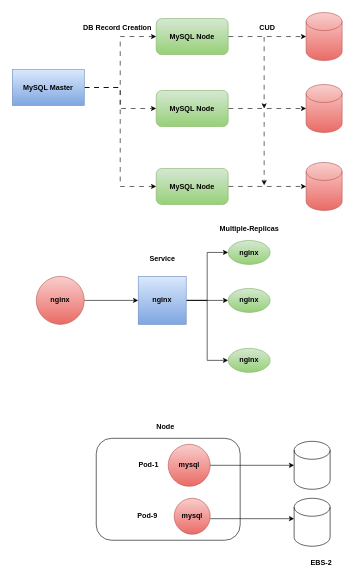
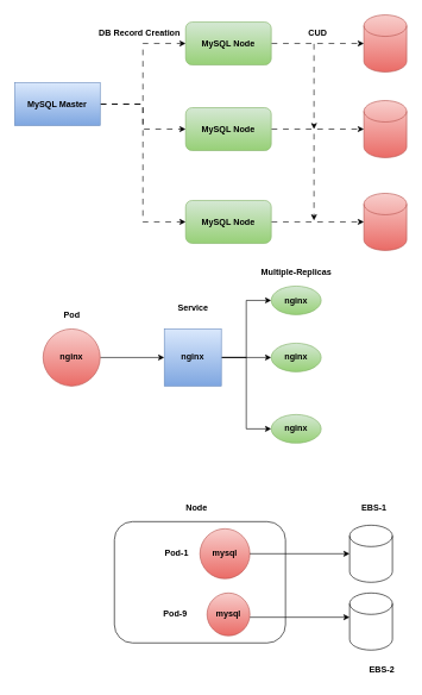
  <mxCell id="0" />
  <mxCell id="1" parent="0" />
  <mxCell id="2" style="edgeStyle=orthogonalEdgeStyle;rounded=0;orthogonalLoop=1;jettySize=auto;html=1;entryX=0;entryY=0.5;entryDx=0;entryDy=0;flowAnimation=1;" parent="1" source="5" target="7" edge="1"><mxGeometry relative="1" as="geometry" /></mxCell>
  <mxCell id="3" style="edgeStyle=orthogonalEdgeStyle;rounded=0;orthogonalLoop=1;jettySize=auto;html=1;entryX=0;entryY=0.5;entryDx=0;entryDy=0;flowAnimation=1;" parent="1" source="5" target="6" edge="1"><mxGeometry relative="1" as="geometry" /></mxCell>
  <mxCell id="4" style="edgeStyle=orthogonalEdgeStyle;rounded=0;orthogonalLoop=1;jettySize=auto;html=1;entryX=0;entryY=0.5;entryDx=0;entryDy=0;flowAnimation=1;" parent="1" source="5" target="8" edge="1"><mxGeometry relative="1" as="geometry" /></mxCell>
  <mxCell id="5" value="&lt;b&gt;MySQL Master&lt;/b&gt;" style="rounded=0;whiteSpace=wrap;html=1;fillColor=#dae8fc;gradientColor=#7ea6e0;strokeColor=#6c8ebf;" parent="1" vertex="1"><mxGeometry x="20" y="115" width="120" height="60" as="geometry" /></mxCell>
  <mxCell id="6" value="&lt;b&gt;MySQL Node&lt;/b&gt;" style="rounded=1;whiteSpace=wrap;html=1;fillColor=#d5e8d4;gradientColor=#97d077;strokeColor=#82b366;" parent="1" vertex="1"><mxGeometry x="260" y="30" width="120" height="60" as="geometry" /></mxCell>
  <mxCell id="7" value="&lt;b&gt;MySQL Node&lt;/b&gt;" style="rounded=1;whiteSpace=wrap;html=1;fillColor=#d5e8d4;gradientColor=#97d077;strokeColor=#82b366;" parent="1" vertex="1"><mxGeometry x="260" y="150" width="120" height="60" as="geometry" /></mxCell>
  <mxCell id="8" value="&lt;b&gt;MySQL Node&lt;/b&gt;" style="rounded=1;whiteSpace=wrap;html=1;fillColor=#d5e8d4;gradientColor=#97d077;strokeColor=#82b366;" parent="1" vertex="1"><mxGeometry x="260" y="280" width="120" height="60" as="geometry" /></mxCell>
  <mxCell id="9" value="" style="shape=cylinder3;whiteSpace=wrap;html=1;boundedLbl=1;backgroundOutline=1;size=15;fillColor=#f8cecc;gradientColor=#ea6b66;strokeColor=#b85450;" parent="1" vertex="1"><mxGeometry x="510" y="20" width="60" height="80" as="geometry" /></mxCell>
  <mxCell id="10" value="" style="shape=cylinder3;whiteSpace=wrap;html=1;boundedLbl=1;backgroundOutline=1;size=15;fillColor=#f8cecc;gradientColor=#ea6b66;strokeColor=#b85450;" parent="1" vertex="1"><mxGeometry x="510" y="140" width="60" height="80" as="geometry" /></mxCell>
  <mxCell id="11" value="" style="shape=cylinder3;whiteSpace=wrap;html=1;boundedLbl=1;backgroundOutline=1;size=15;fillColor=#f8cecc;gradientColor=#ea6b66;strokeColor=#b85450;" parent="1" vertex="1"><mxGeometry x="510" y="270" width="60" height="80" as="geometry" /></mxCell>
  <mxCell id="12" style="edgeStyle=orthogonalEdgeStyle;rounded=0;orthogonalLoop=1;jettySize=auto;html=1;entryX=0;entryY=0.5;entryDx=0;entryDy=0;entryPerimeter=0;flowAnimation=1;" parent="1" source="6" target="9" edge="1"><mxGeometry relative="1" as="geometry" /></mxCell>
  <mxCell id="13" style="edgeStyle=orthogonalEdgeStyle;rounded=0;orthogonalLoop=1;jettySize=auto;html=1;entryX=0;entryY=0.5;entryDx=0;entryDy=0;entryPerimeter=0;flowAnimation=1;" parent="1" source="7" target="10" edge="1"><mxGeometry relative="1" as="geometry" /></mxCell>
  <mxCell id="14" style="edgeStyle=orthogonalEdgeStyle;rounded=0;orthogonalLoop=1;jettySize=auto;html=1;entryX=0;entryY=0.5;entryDx=0;entryDy=0;entryPerimeter=0;flowAnimation=1;" parent="1" source="8" target="11" edge="1"><mxGeometry relative="1" as="geometry" /></mxCell>
  <mxCell id="15" value="&lt;b&gt;DB Record Creation&lt;/b&gt;" style="text;html=1;align=center;verticalAlign=middle;resizable=0;points=[];autosize=1;strokeColor=none;fillColor=none;" parent="1" vertex="1"><mxGeometry x="129" y="32" width="132" height="26" as="geometry" /></mxCell>
  <mxCell id="16" value="&lt;b&gt;CUD&lt;/b&gt;" style="text;html=1;align=center;verticalAlign=middle;resizable=0;points=[];autosize=1;strokeColor=none;fillColor=none;" parent="1" vertex="1"><mxGeometry x="420" y="30" width="50" height="30" as="geometry" /></mxCell>
  <mxCell id="17" value="" style="endArrow=classic;html=1;rounded=0;flowAnimation=1;" parent="1" edge="1"><mxGeometry width="50" height="50" relative="1" as="geometry"><mxPoint x="440" y="60" as="sourcePoint" /><mxPoint x="440" y="180" as="targetPoint" /></mxGeometry></mxCell>
  <mxCell id="18" value="" style="endArrow=classic;html=1;rounded=0;flowAnimation=1;" parent="1" edge="1"><mxGeometry width="50" height="50" relative="1" as="geometry"><mxPoint x="440" y="186" as="sourcePoint" /><mxPoint x="440" y="308" as="targetPoint" /></mxGeometry></mxCell>
  <mxCell id="19" style="edgeStyle=orthogonalEdgeStyle;rounded=0;orthogonalLoop=1;jettySize=auto;html=1;" parent="1" source="20" target="24" edge="1"><mxGeometry relative="1" as="geometry" /></mxCell>
  <mxCell id="20" value="&lt;b&gt;nginx&lt;/b&gt;" style="ellipse;whiteSpace=wrap;html=1;aspect=fixed;fillColor=#f8cecc;gradientColor=#ea6b66;strokeColor=#b85450;" parent="1" vertex="1"><mxGeometry x="60" y="460" width="80" height="80" as="geometry" /></mxCell>
  <mxCell id="21" style="edgeStyle=orthogonalEdgeStyle;rounded=0;orthogonalLoop=1;jettySize=auto;html=1;entryX=0;entryY=0.5;entryDx=0;entryDy=0;" parent="1" source="24" target="25" edge="1"><mxGeometry relative="1" as="geometry" /></mxCell>
  <mxCell id="22" style="edgeStyle=orthogonalEdgeStyle;rounded=0;orthogonalLoop=1;jettySize=auto;html=1;entryX=0;entryY=0.5;entryDx=0;entryDy=0;" parent="1" source="24" target="27" edge="1"><mxGeometry relative="1" as="geometry" /></mxCell>
  <mxCell id="23" style="edgeStyle=orthogonalEdgeStyle;rounded=0;orthogonalLoop=1;jettySize=auto;html=1;entryX=0;entryY=0.5;entryDx=0;entryDy=0;" parent="1" source="24" target="26" edge="1"><mxGeometry relative="1" as="geometry" /></mxCell>
  <mxCell id="24" value="&lt;b&gt;nginx&lt;/b&gt;" style="whiteSpace=wrap;html=1;aspect=fixed;fillColor=#dae8fc;gradientColor=#7ea6e0;strokeColor=#6c8ebf;" parent="1" vertex="1"><mxGeometry x="230" y="460" width="80" height="80" as="geometry" /></mxCell>
  <mxCell id="25" value="&lt;b&gt;nginx&lt;/b&gt;" style="ellipse;whiteSpace=wrap;html=1;fillColor=#d5e8d4;gradientColor=#97d077;strokeColor=#82b366;" parent="1" vertex="1"><mxGeometry x="380" y="400" width="70" height="40" as="geometry" /></mxCell>
  <mxCell id="26" value="&lt;b&gt;nginx&lt;/b&gt;" style="ellipse;whiteSpace=wrap;html=1;fillColor=#d5e8d4;gradientColor=#97d077;strokeColor=#82b366;" parent="1" vertex="1"><mxGeometry x="380" y="580" width="70" height="40" as="geometry" /></mxCell>
  <mxCell id="27" value="&lt;b&gt;nginx&lt;/b&gt;" style="ellipse;whiteSpace=wrap;html=1;fillColor=#d5e8d4;gradientColor=#97d077;strokeColor=#82b366;" parent="1" vertex="1"><mxGeometry x="380" y="480" width="70" height="40" as="geometry" /></mxCell>
  <mxCell id="28" value="" style="rounded=1;whiteSpace=wrap;html=1;" parent="1" vertex="1"><mxGeometry x="160" y="730" width="240" height="170" as="geometry" /></mxCell>
  <mxCell id="29" value="&lt;b&gt;mysql&lt;/b&gt;" style="ellipse;whiteSpace=wrap;html=1;aspect=fixed;fillColor=#f8cecc;gradientColor=#ea6b66;strokeColor=#b85450;" parent="1" vertex="1"><mxGeometry x="280" y="740" width="70" height="70" as="geometry" /></mxCell>
  <mxCell id="30" value="" style="shape=cylinder3;whiteSpace=wrap;html=1;boundedLbl=1;backgroundOutline=1;size=15;" parent="1" vertex="1"><mxGeometry x="490" y="735" width="60" height="80" as="geometry" /></mxCell>
  <mxCell id="31" style="edgeStyle=orthogonalEdgeStyle;rounded=0;orthogonalLoop=1;jettySize=auto;html=1;entryX=0;entryY=0.5;entryDx=0;entryDy=0;entryPerimeter=0;" parent="1" source="29" target="30" edge="1"><mxGeometry relative="1" as="geometry" /></mxCell>
  <mxCell id="32" value="&lt;b&gt;mysql&lt;/b&gt;" style="ellipse;whiteSpace=wrap;html=1;aspect=fixed;fillColor=#f8cecc;gradientColor=#ea6b66;strokeColor=#b85450;" parent="1" vertex="1"><mxGeometry x="290" y="830" width="60" height="60" as="geometry" /></mxCell>
  <mxCell id="33" value="" style="shape=cylinder3;whiteSpace=wrap;html=1;boundedLbl=1;backgroundOutline=1;size=15;" parent="1" vertex="1"><mxGeometry x="490" y="830" width="60" height="80" as="geometry" /></mxCell>
+ <mxCell id="34" value="&lt;b&gt;Pod&lt;/b&gt;" style="text;html=1;align=center;verticalAlign=middle;resizable=0;points=[];autosize=1;strokeColor=none;fillColor=none;" vertex="1" parent="1"><mxGeometry x="79.5" y="428" width="41" height="26" as="geometry" /></mxCell>
  <mxCell id="35" value="&lt;b&gt;Service&lt;/b&gt;" style="text;html=1;align=center;verticalAlign=middle;resizable=0;points=[];autosize=1;strokeColor=none;fillColor=none;" vertex="1" parent="1"><mxGeometry x="239" y="418" width="61" height="26" as="geometry" /></mxCell>
  <mxCell id="36" value="&lt;b&gt;Multiple-Replicas&lt;/b&gt;" style="text;html=1;align=center;verticalAlign=middle;resizable=0;points=[];autosize=1;strokeColor=none;fillColor=none;" vertex="1" parent="1"><mxGeometry x="356.5" y="368" width="117" height="26" as="geometry" /></mxCell>
  <mxCell id="37" style="edgeStyle=orthogonalEdgeStyle;rounded=0;orthogonalLoop=1;jettySize=auto;html=1;entryX=0;entryY=0.5;entryDx=0;entryDy=0;entryPerimeter=0;" edge="1" parent="1"><mxGeometry relative="1" as="geometry"><mxPoint x="350" y="864" as="sourcePoint" /><mxPoint x="490" y="864" as="targetPoint" /></mxGeometry></mxCell>
  <mxCell id="38" value="&lt;b&gt;Node&lt;/b&gt;" style="text;html=1;align=center;verticalAlign=middle;resizable=0;points=[];autosize=1;strokeColor=none;fillColor=none;" vertex="1" parent="1"><mxGeometry x="250.5" y="698" width="48" height="26" as="geometry" /></mxCell>
  <mxCell id="39" value="&lt;b&gt;Pod-1&lt;/b&gt;" style="text;html=1;align=center;verticalAlign=middle;resizable=0;points=[];autosize=1;strokeColor=none;fillColor=none;" vertex="1" parent="1"><mxGeometry x="221" y="762" width="51" height="26" as="geometry" /></mxCell>
  <mxCell id="40" value="&lt;b&gt;Pod-9&lt;/b&gt;" style="text;html=1;align=center;verticalAlign=middle;resizable=0;points=[];autosize=1;strokeColor=none;fillColor=none;" vertex="1" parent="1"><mxGeometry x="219" y="847" width="51" height="26" as="geometry" /></mxCell>
+ <mxCell id="41" value="&lt;b&gt;EBS-1&lt;/b&gt;" style="text;html=1;align=center;verticalAlign=middle;resizable=0;points=[];autosize=1;strokeColor=none;fillColor=none;" vertex="1" parent="1"><mxGeometry x="497" y="698" width="53" height="26" as="geometry" /></mxCell>
  <mxCell id="42" value="&lt;b&gt;EBS-2&lt;/b&gt;" style="text;html=1;align=center;verticalAlign=middle;resizable=0;points=[];autosize=1;strokeColor=none;fillColor=none;" vertex="1" parent="1"><mxGeometry x="508.5" y="925" width="53" height="26" as="geometry" /></mxCell>
